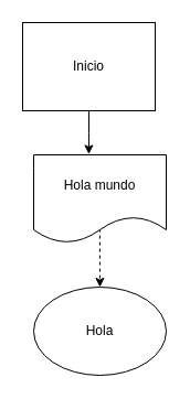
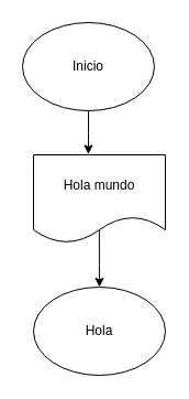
  <mxCell id="0" />
  <mxCell id="1" parent="0" />
  <mxCell id="2" style="edgeStyle=orthogonalEdgeStyle;rounded=0;orthogonalLoop=1;jettySize=auto;html=1;entryX=0.416;entryY=-0.007;entryDx=0;entryDy=0;entryPerimeter=0;" edge="1" parent="1" source="3" target="5"><mxGeometry relative="1" as="geometry" /></mxCell>
- <mxCell id="3" value="Inicio" style="whiteSpace=wrap;html=1;rounded=0;" vertex="1" parent="1"><mxGeometry x="20" y="20" width="120" height="80" as="geometry" /></mxCell>
- <mxCell id="4" style="edgeStyle=orthogonalEdgeStyle;rounded=0;orthogonalLoop=1;jettySize=auto;html=1;entryX=0.5;entryY=0;entryDx=0;entryDy=0;exitX=0.499;exitY=0.839;exitDx=0;exitDy=0;exitPerimeter=0;dashed=1;" edge="1" parent="1" source="5" target="6"><mxGeometry relative="1" as="geometry" /></mxCell>
+ <mxCell id="3" value="Inicio" style="ellipse;whiteSpace=wrap;html=1;" vertex="1" parent="1"><mxGeometry x="20" y="20" width="120" height="80" as="geometry" /></mxCell>
+ <mxCell id="4" style="edgeStyle=orthogonalEdgeStyle;rounded=0;orthogonalLoop=1;jettySize=auto;html=1;entryX=0.5;entryY=0;entryDx=0;entryDy=0;exitX=0.499;exitY=0.839;exitDx=0;exitDy=0;exitPerimeter=0;" edge="1" parent="1" source="5" target="6"><mxGeometry relative="1" as="geometry" /></mxCell>
  <mxCell id="5" value="Hola mundo" style="shape=document;whiteSpace=wrap;html=1;boundedLbl=1;" vertex="1" parent="1"><mxGeometry x="30" y="140" width="120" height="80" as="geometry" /></mxCell>
  <mxCell id="6" value="Hola" style="ellipse;whiteSpace=wrap;html=1;" vertex="1" parent="1"><mxGeometry x="30" y="260" width="120" height="80" as="geometry" /></mxCell>
